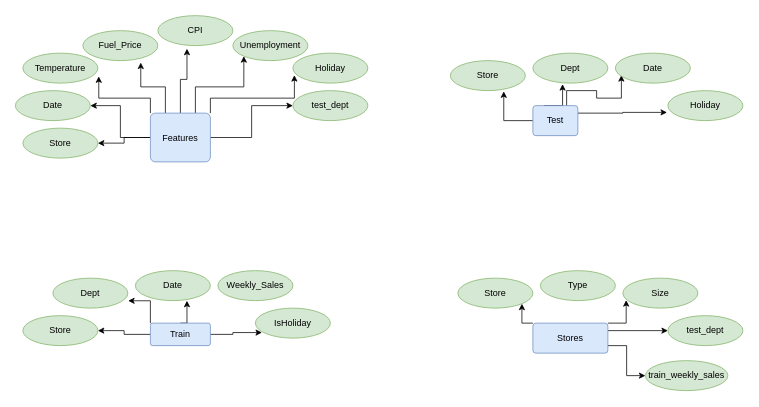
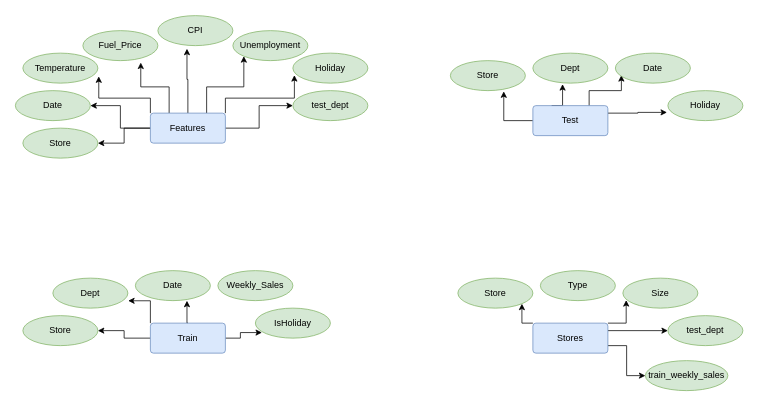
  <mxCell id="0" />
  <mxCell id="1" parent="0" />
  <mxCell id="2" style="edgeStyle=orthogonalEdgeStyle;rounded=0;orthogonalLoop=1;jettySize=auto;html=1;exitX=1;exitY=0.5;exitDx=0;exitDy=0;entryX=0.088;entryY=0.815;entryDx=0;entryDy=0;entryPerimeter=0;" edge="1" parent="1" source="6" target="44"><mxGeometry relative="1" as="geometry" /></mxCell>
  <mxCell id="3" style="edgeStyle=orthogonalEdgeStyle;rounded=0;orthogonalLoop=1;jettySize=auto;html=1;exitX=0.5;exitY=0;exitDx=0;exitDy=0;entryX=0.688;entryY=1.005;entryDx=0;entryDy=0;entryPerimeter=0;" edge="1" parent="1" source="6" target="46"><mxGeometry relative="1" as="geometry" /></mxCell>
  <mxCell id="4" style="edgeStyle=orthogonalEdgeStyle;rounded=0;orthogonalLoop=1;jettySize=auto;html=1;exitX=0;exitY=0;exitDx=0;exitDy=0;entryX=1.004;entryY=0.755;entryDx=0;entryDy=0;entryPerimeter=0;" edge="1" parent="1" source="6" target="47"><mxGeometry relative="1" as="geometry" /></mxCell>
  <mxCell id="5" style="edgeStyle=orthogonalEdgeStyle;rounded=0;orthogonalLoop=1;jettySize=auto;html=1;exitX=0;exitY=0.5;exitDx=0;exitDy=0;entryX=1;entryY=0.5;entryDx=0;entryDy=0;" edge="1" parent="1" source="6" target="43"><mxGeometry relative="1" as="geometry" /></mxCell>
- <mxCell id="6" value="Train" style="rounded=1;arcSize=10;whiteSpace=wrap;html=1;align=center;fillColor=#dae8fc;strokeColor=#6c8ebf;" vertex="1" parent="1"><mxGeometry x="200" y="430" width="80" height="30" as="geometry" /></mxCell>
+ <mxCell id="6" value="Train" style="rounded=1;arcSize=10;whiteSpace=wrap;html=1;align=center;fillColor=#dae8fc;strokeColor=#6c8ebf;" vertex="1" parent="1"><mxGeometry x="200" y="430" width="100" height="40" as="geometry" /></mxCell>
  <mxCell id="7" style="edgeStyle=orthogonalEdgeStyle;rounded=0;orthogonalLoop=1;jettySize=auto;html=1;exitX=0;exitY=0;exitDx=0;exitDy=0;entryX=1;entryY=1;entryDx=0;entryDy=0;" edge="1" parent="1" source="11" target="37"><mxGeometry relative="1" as="geometry" /></mxCell>
  <mxCell id="8" style="edgeStyle=orthogonalEdgeStyle;rounded=0;orthogonalLoop=1;jettySize=auto;html=1;exitX=1;exitY=0.75;exitDx=0;exitDy=0;entryX=0;entryY=0.5;entryDx=0;entryDy=0;" edge="1" parent="1" source="11" target="40"><mxGeometry relative="1" as="geometry" /></mxCell>
  <mxCell id="9" style="edgeStyle=orthogonalEdgeStyle;rounded=0;orthogonalLoop=1;jettySize=auto;html=1;exitX=1;exitY=0.25;exitDx=0;exitDy=0;" edge="1" parent="1" source="11" target="41"><mxGeometry relative="1" as="geometry" /></mxCell>
  <mxCell id="10" style="edgeStyle=orthogonalEdgeStyle;rounded=0;orthogonalLoop=1;jettySize=auto;html=1;exitX=1;exitY=0;exitDx=0;exitDy=0;entryX=0.044;entryY=0.735;entryDx=0;entryDy=0;entryPerimeter=0;" edge="1" parent="1" source="11" target="42"><mxGeometry relative="1" as="geometry" /></mxCell>
  <mxCell id="11" value="Stores" style="rounded=1;arcSize=10;whiteSpace=wrap;html=1;align=center;fillColor=#dae8fc;strokeColor=#6c8ebf;" vertex="1" parent="1"><mxGeometry x="710" y="430" width="100" height="40" as="geometry" /></mxCell>
  <mxCell id="12" style="edgeStyle=orthogonalEdgeStyle;rounded=0;orthogonalLoop=1;jettySize=auto;html=1;exitX=0;exitY=0.5;exitDx=0;exitDy=0;entryX=0.712;entryY=1.025;entryDx=0;entryDy=0;entryPerimeter=0;" edge="1" parent="1" source="16" target="32"><mxGeometry relative="1" as="geometry" /></mxCell>
  <mxCell id="13" style="edgeStyle=orthogonalEdgeStyle;rounded=0;orthogonalLoop=1;jettySize=auto;html=1;exitX=0.25;exitY=0;exitDx=0;exitDy=0;entryX=0.396;entryY=1.035;entryDx=0;entryDy=0;entryPerimeter=0;" edge="1" parent="1" source="16" target="30"><mxGeometry relative="1" as="geometry" /></mxCell>
  <mxCell id="14" style="edgeStyle=orthogonalEdgeStyle;rounded=0;orthogonalLoop=1;jettySize=auto;html=1;exitX=0.75;exitY=0;exitDx=0;exitDy=0;entryX=0.08;entryY=0.735;entryDx=0;entryDy=0;entryPerimeter=0;" edge="1" parent="1" source="16" target="34"><mxGeometry relative="1" as="geometry" /></mxCell>
  <mxCell id="15" style="edgeStyle=orthogonalEdgeStyle;rounded=0;orthogonalLoop=1;jettySize=auto;html=1;exitX=1;exitY=0.25;exitDx=0;exitDy=0;entryX=-0.012;entryY=0.725;entryDx=0;entryDy=0;entryPerimeter=0;" edge="1" parent="1" source="16" target="39"><mxGeometry relative="1" as="geometry" /></mxCell>
- <mxCell id="16" value="Test" style="rounded=1;arcSize=10;whiteSpace=wrap;html=1;align=center;fillColor=#dae8fc;strokeColor=#6c8ebf;" vertex="1" parent="1"><mxGeometry x="710" y="140" width="60" height="40" as="geometry" /></mxCell>
+ <mxCell id="16" value="Test" style="rounded=1;arcSize=10;whiteSpace=wrap;html=1;align=center;fillColor=#dae8fc;strokeColor=#6c8ebf;" vertex="1" parent="1"><mxGeometry x="710" y="140" width="100" height="40" as="geometry" /></mxCell>
  <mxCell id="17" style="edgeStyle=orthogonalEdgeStyle;rounded=0;orthogonalLoop=1;jettySize=auto;html=1;exitX=0;exitY=0.5;exitDx=0;exitDy=0;" edge="1" parent="1" source="25" target="36"><mxGeometry relative="1" as="geometry" /></mxCell>
  <mxCell id="18" style="edgeStyle=orthogonalEdgeStyle;rounded=0;orthogonalLoop=1;jettySize=auto;html=1;exitX=0;exitY=0.5;exitDx=0;exitDy=0;entryX=1;entryY=0.5;entryDx=0;entryDy=0;" edge="1" parent="1" source="25" target="33"><mxGeometry relative="1" as="geometry" /></mxCell>
  <mxCell id="19" style="edgeStyle=orthogonalEdgeStyle;rounded=0;orthogonalLoop=1;jettySize=auto;html=1;exitX=0;exitY=0;exitDx=0;exitDy=0;entryX=1.012;entryY=0.775;entryDx=0;entryDy=0;entryPerimeter=0;" edge="1" parent="1" source="25" target="26"><mxGeometry relative="1" as="geometry" /></mxCell>
  <mxCell id="20" style="edgeStyle=orthogonalEdgeStyle;rounded=0;orthogonalLoop=1;jettySize=auto;html=1;exitX=0.25;exitY=0;exitDx=0;exitDy=0;entryX=0.772;entryY=1.065;entryDx=0;entryDy=0;entryPerimeter=0;" edge="1" parent="1" source="25" target="27"><mxGeometry relative="1" as="geometry" /></mxCell>
  <mxCell id="21" style="edgeStyle=orthogonalEdgeStyle;rounded=0;orthogonalLoop=1;jettySize=auto;html=1;exitX=0.5;exitY=0;exitDx=0;exitDy=0;entryX=0.388;entryY=1.105;entryDx=0;entryDy=0;entryPerimeter=0;" edge="1" parent="1" source="25" target="29"><mxGeometry relative="1" as="geometry" /></mxCell>
  <mxCell id="22" style="edgeStyle=orthogonalEdgeStyle;rounded=0;orthogonalLoop=1;jettySize=auto;html=1;exitX=0.75;exitY=0;exitDx=0;exitDy=0;entryX=0;entryY=1;entryDx=0;entryDy=0;" edge="1" parent="1" source="25" target="28"><mxGeometry relative="1" as="geometry" /></mxCell>
  <mxCell id="23" style="edgeStyle=orthogonalEdgeStyle;rounded=0;orthogonalLoop=1;jettySize=auto;html=1;exitX=1;exitY=0;exitDx=0;exitDy=0;entryX=0.02;entryY=0.735;entryDx=0;entryDy=0;entryPerimeter=0;" edge="1" parent="1" source="25" target="35"><mxGeometry relative="1" as="geometry" /></mxCell>
  <mxCell id="24" style="edgeStyle=orthogonalEdgeStyle;rounded=0;orthogonalLoop=1;jettySize=auto;html=1;exitX=1;exitY=0.5;exitDx=0;exitDy=0;entryX=0;entryY=0.5;entryDx=0;entryDy=0;" edge="1" parent="1" source="25" target="31"><mxGeometry relative="1" as="geometry" /></mxCell>
- <mxCell id="25" value="Features" style="rounded=1;arcSize=10;whiteSpace=wrap;html=1;align=center;fillColor=#dae8fc;strokeColor=#6c8ebf;" vertex="1" parent="1"><mxGeometry x="200" y="150" width="80" height="65" as="geometry" /></mxCell>
+ <mxCell id="25" value="Features" style="rounded=1;arcSize=10;whiteSpace=wrap;html=1;align=center;fillColor=#dae8fc;strokeColor=#6c8ebf;" vertex="1" parent="1"><mxGeometry x="200" y="150" width="100" height="40" as="geometry" /></mxCell>
  <mxCell id="26" value="Temperature" style="ellipse;whiteSpace=wrap;html=1;align=center;fillColor=#d5e8d4;strokeColor=#82b366;" vertex="1" parent="1"><mxGeometry x="30" y="70" width="100" height="40" as="geometry" /></mxCell>
  <mxCell id="27" value="Fuel_Price" style="ellipse;whiteSpace=wrap;html=1;align=center;fillColor=#d5e8d4;strokeColor=#82b366;" vertex="1" parent="1"><mxGeometry x="110" y="40" width="100" height="40" as="geometry" /></mxCell>
  <mxCell id="28" value="Unemployment" style="ellipse;whiteSpace=wrap;html=1;align=center;fillColor=#d5e8d4;strokeColor=#82b366;" vertex="1" parent="1"><mxGeometry x="310" y="40" width="100" height="40" as="geometry" /></mxCell>
  <mxCell id="29" value="CPI" style="ellipse;whiteSpace=wrap;html=1;align=center;fillColor=#d5e8d4;strokeColor=#82b366;" vertex="1" parent="1"><mxGeometry x="210" y="20" width="100" height="40" as="geometry" /></mxCell>
  <mxCell id="30" value="Dept" style="ellipse;whiteSpace=wrap;html=1;align=center;fillColor=#d5e8d4;strokeColor=#82b366;" vertex="1" parent="1"><mxGeometry x="710" y="70" width="100" height="40" as="geometry" /></mxCell>
  <mxCell id="31" value="test_dept" style="ellipse;whiteSpace=wrap;html=1;align=center;fillColor=#d5e8d4;strokeColor=#82b366;" vertex="1" parent="1"><mxGeometry x="390" y="120" width="100" height="40" as="geometry" /></mxCell>
  <mxCell id="32" value="Store" style="ellipse;whiteSpace=wrap;html=1;align=center;fillColor=#d5e8d4;strokeColor=#82b366;" vertex="1" parent="1"><mxGeometry x="600" y="80" width="100" height="40" as="geometry" /></mxCell>
  <mxCell id="33" value="Date" style="ellipse;whiteSpace=wrap;html=1;align=center;fillColor=#d5e8d4;strokeColor=#82b366;" vertex="1" parent="1"><mxGeometry x="20" y="120" width="100" height="40" as="geometry" /></mxCell>
  <mxCell id="34" value="Date" style="ellipse;whiteSpace=wrap;html=1;align=center;fillColor=#d5e8d4;strokeColor=#82b366;" vertex="1" parent="1"><mxGeometry x="820" y="70" width="100" height="40" as="geometry" /></mxCell>
  <mxCell id="35" value="Holiday" style="ellipse;whiteSpace=wrap;html=1;align=center;fillColor=#d5e8d4;strokeColor=#82b366;" vertex="1" parent="1"><mxGeometry x="390" y="70" width="100" height="40" as="geometry" /></mxCell>
  <mxCell id="36" value="Store" style="ellipse;whiteSpace=wrap;html=1;align=center;fillColor=#d5e8d4;strokeColor=#82b366;" vertex="1" parent="1"><mxGeometry x="30" y="170" width="100" height="40" as="geometry" /></mxCell>
  <mxCell id="37" value="Store" style="ellipse;whiteSpace=wrap;html=1;align=center;fillColor=#d5e8d4;strokeColor=#82b366;" vertex="1" parent="1"><mxGeometry x="610" y="370" width="100" height="40" as="geometry" /></mxCell>
  <mxCell id="38" value="Type" style="ellipse;whiteSpace=wrap;html=1;align=center;fillColor=#d5e8d4;strokeColor=#82b366;" vertex="1" parent="1"><mxGeometry x="720" y="360" width="100" height="40" as="geometry" /></mxCell>
  <mxCell id="39" value="Holiday" style="ellipse;whiteSpace=wrap;html=1;align=center;fillColor=#d5e8d4;strokeColor=#82b366;" vertex="1" parent="1"><mxGeometry x="890" y="120" width="100" height="40" as="geometry" /></mxCell>
  <mxCell id="40" value="train_weekly_sales" style="ellipse;whiteSpace=wrap;html=1;align=center;fillColor=#d5e8d4;strokeColor=#82b366;" vertex="1" parent="1"><mxGeometry x="860" y="480" width="110" height="40" as="geometry" /></mxCell>
  <mxCell id="41" value="test_dept" style="ellipse;whiteSpace=wrap;html=1;align=center;fillColor=#d5e8d4;strokeColor=#82b366;" vertex="1" parent="1"><mxGeometry x="890" y="420" width="100" height="40" as="geometry" /></mxCell>
  <mxCell id="42" value="Size" style="ellipse;whiteSpace=wrap;html=1;align=center;fillColor=#d5e8d4;strokeColor=#82b366;" vertex="1" parent="1"><mxGeometry x="830" y="370" width="100" height="40" as="geometry" /></mxCell>
  <mxCell id="43" value="Store" style="ellipse;whiteSpace=wrap;html=1;align=center;fillColor=#d5e8d4;strokeColor=#82b366;" vertex="1" parent="1"><mxGeometry x="30" y="420" width="100" height="40" as="geometry" /></mxCell>
  <mxCell id="44" value="IsHoliday" style="ellipse;whiteSpace=wrap;html=1;align=center;fillColor=#d5e8d4;strokeColor=#82b366;" vertex="1" parent="1"><mxGeometry x="340" y="410" width="100" height="40" as="geometry" /></mxCell>
  <mxCell id="45" value="Weekly_Sales" style="ellipse;whiteSpace=wrap;html=1;align=center;fillColor=#d5e8d4;strokeColor=#82b366;" vertex="1" parent="1"><mxGeometry x="290" y="360" width="100" height="40" as="geometry" /></mxCell>
  <mxCell id="46" value="Date" style="ellipse;whiteSpace=wrap;html=1;align=center;fillColor=#d5e8d4;strokeColor=#82b366;" vertex="1" parent="1"><mxGeometry x="180" y="360" width="100" height="40" as="geometry" /></mxCell>
  <mxCell id="47" value="Dept" style="ellipse;whiteSpace=wrap;html=1;align=center;fillColor=#d5e8d4;strokeColor=#82b366;" vertex="1" parent="1"><mxGeometry x="70" y="370" width="100" height="40" as="geometry" /></mxCell>
